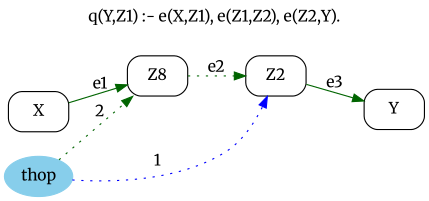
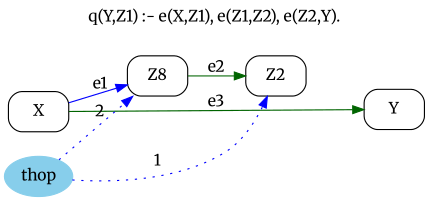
  strict digraph {
    fontname=Merriweather
    label="q(Y,Z1) :- e(X,Z1), e(Z1,Z2), e(Z2,Y)."
    labelloc=t
    rankdir=LR
    node [fontname=Merriweather shape=box style=rounded]
    edge [color=darkgreen fontname=Merriweather]
    X [height=0.5 width=0.75]
    n2 [height=0.5 label=Z8 width=0.75]
    Z2 [height=0.5 width=0.75]
    Y [height=0.5 width=0.75]
    thop [color=skyblue fillcolor=skyblue height=0.5 shape=oval style="filled,rounded" width=0.79437]
-   X -> n2 [label=e1]
-   n2 -> Z2 [label=e2 style=dotted]
-   Z2 -> Y [label=e3]
-   thop -> n2 [constraint=false label=2 style=dotted]
+   X -> n2 [color=blue label=e1]
+   n2 -> Z2 [label=e2]
+   X -> Y [label=e3]
+   thop -> n2 [color=blue constraint=false label=2 style=dotted]
    thop -> Z2 [color=blue constraint=false label=1 style=dotted]
  }
